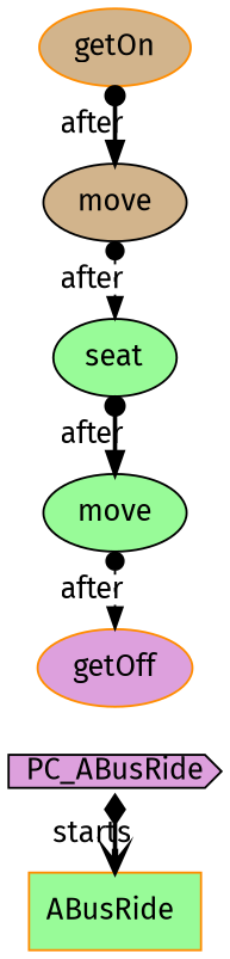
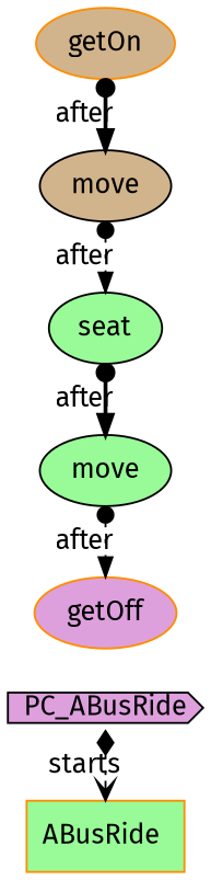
  digraph {
    fontname="Fira Sans"
    rankdir=LR
    node [color=black fillcolor=palegreen fontname="Fira Sans" shape=ellipse style=filled]
    edge [arrowtail=dot dir=both fontname="Fira Sans" style=bold]
    n1 [fillcolor=plum height=.2 label=PC_ABusRide shape=cds width=.2]
    n2 [color=darkorange label="ABusRide " shape=box]
    n3 [color=darkorange fillcolor=plum label=getOff]
    n4 [label=move]
    n5 [label=seat]
    n6 [fillcolor=tan label=move]
    n7 [color=darkorange fillcolor=tan label=getOn]
    subgraph sub_1 {
      rank=min
      n1
      n2
    }
    subgraph sub_2 {
      rank=same
      n3
      n4
      n5
      n6
      n7
    }
    subgraph sub_3 {
      rank=same
      n3
      n4
      n5
      n6
    }
    subgraph sub_4 {
      rank=same
      n3
      n4
      n5
    }
    subgraph sub_5 {
      rank=same
      n3
      n4
    }
-   n1 -> n2 [arrowhead=open arrowtail=diamond label=starts]
+   n1 -> n2 [arrowhead=open arrowtail=diamond label=starts style=dotted]
    n4 -> n3 [label=after style=dotted]
    n5 -> n4 [label=after]
    n6 -> n5 [label=after style=dotted]
    n7 -> n6 [label=after]
  }
